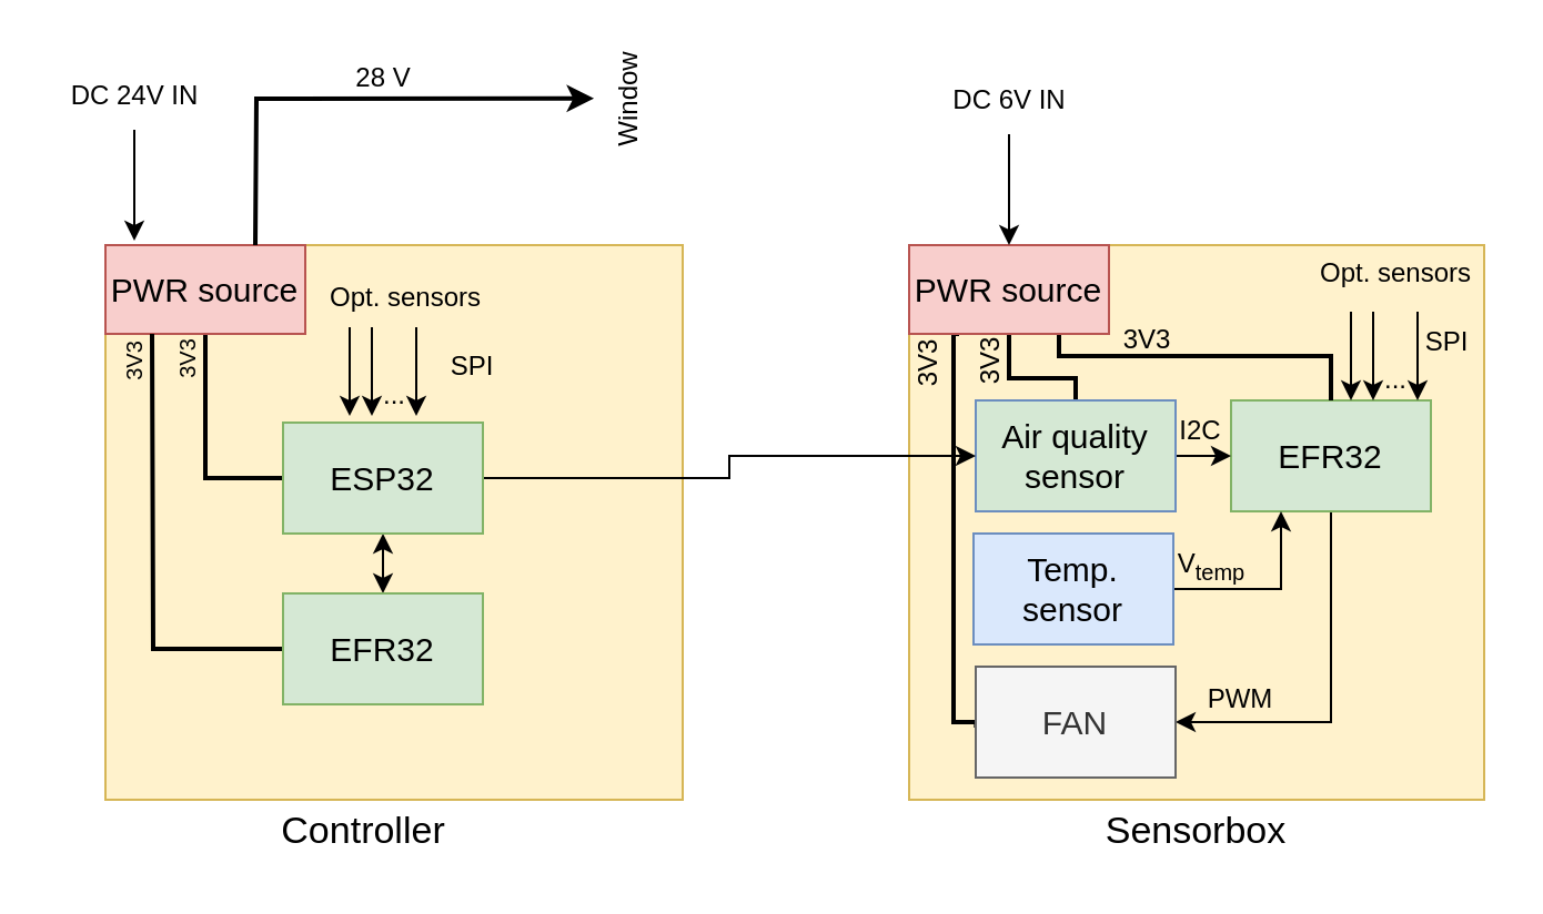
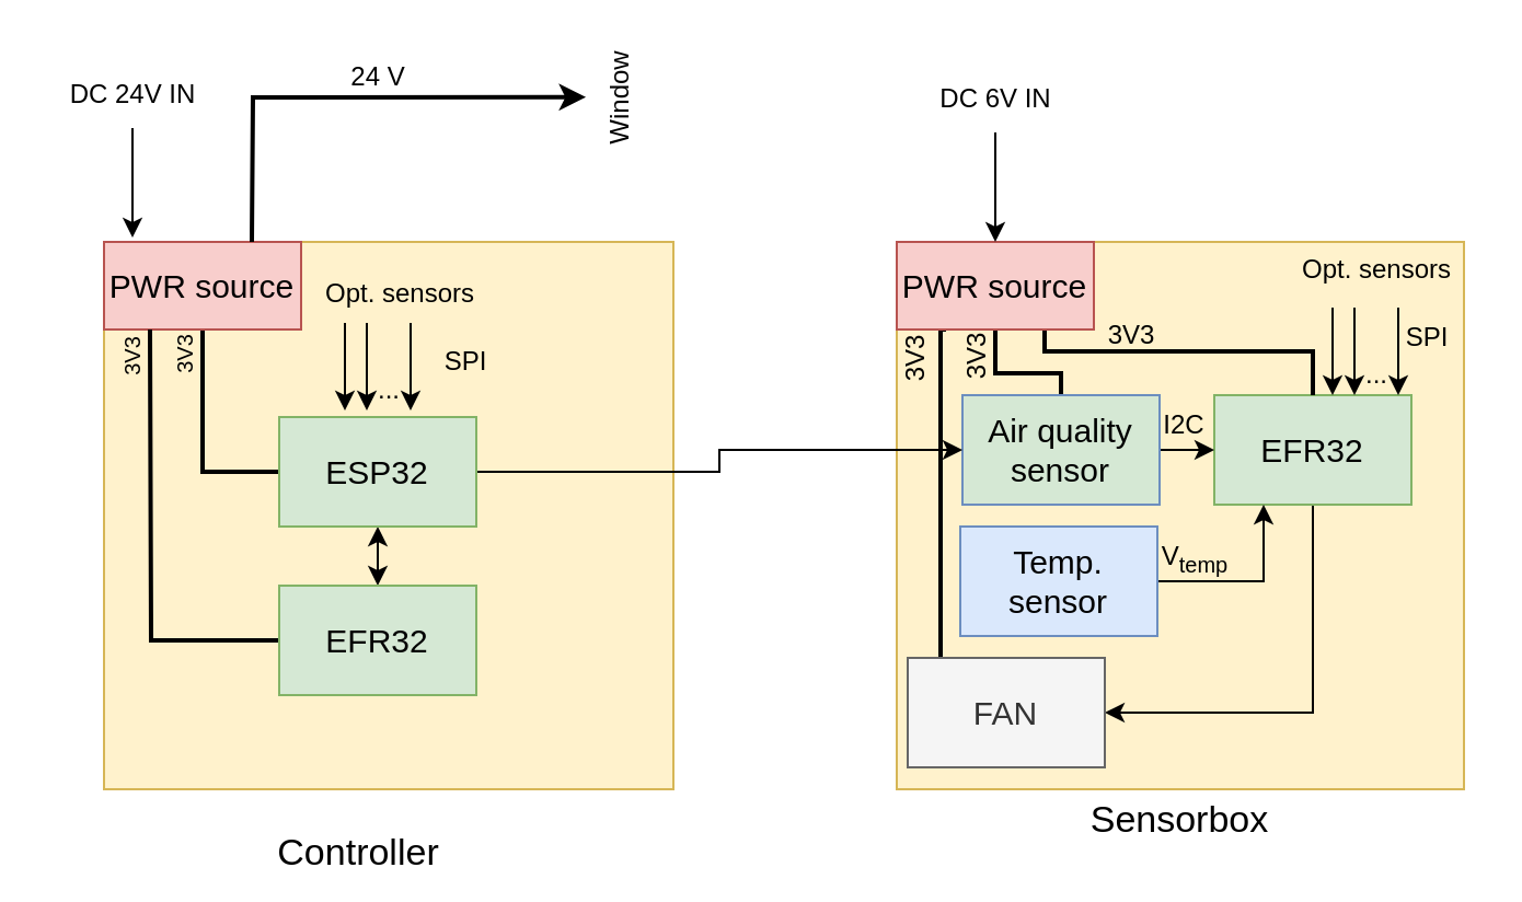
  <mxCell id="0" />
  <mxCell id="1" parent="0" />
  <mxCell id="2" value="" style="rounded=0;whiteSpace=wrap;html=1;fillColor=#fff2cc;strokeColor=#d6b656;" vertex="1" parent="1"><mxGeometry x="409" y="110" width="259" height="250" as="geometry" /></mxCell>
  <mxCell id="3" value="" style="rounded=0;whiteSpace=wrap;html=1;fillColor=#fff2cc;strokeColor=#d6b656;" vertex="1" parent="1"><mxGeometry x="47" y="110" width="260" height="250" as="geometry" /></mxCell>
  <mxCell id="4" style="edgeStyle=orthogonalEdgeStyle;rounded=0;orthogonalLoop=1;jettySize=auto;html=1;entryX=1;entryY=0.5;entryDx=0;entryDy=0;fontSize=12;startArrow=none;startFill=0;endArrow=classic;endFill=1;exitX=0.5;exitY=1;exitDx=0;exitDy=0;" edge="1" parent="1" source="5" target="14"><mxGeometry relative="1" as="geometry"><Array as="points"><mxPoint x="599" y="325" /></Array></mxGeometry></mxCell>
  <mxCell id="5" value="EFR32" style="rounded=0;whiteSpace=wrap;html=1;fontSize=15;fillColor=#d5e8d4;strokeColor=#82b366;" vertex="1" parent="1"><mxGeometry x="554" y="180" width="90" height="50" as="geometry" /></mxCell>
  <mxCell id="6" style="edgeStyle=orthogonalEdgeStyle;rounded=0;orthogonalLoop=1;jettySize=auto;html=1;exitX=0.75;exitY=1;exitDx=0;exitDy=0;fontSize=15;startArrow=none;startFill=0;endArrow=none;endFill=0;strokeWidth=2;" edge="1" parent="1" source="9" target="5"><mxGeometry relative="1" as="geometry"><Array as="points"><mxPoint x="477" y="160" /><mxPoint x="599" y="160" /></Array></mxGeometry></mxCell>
  <mxCell id="7" style="edgeStyle=orthogonalEdgeStyle;rounded=0;orthogonalLoop=1;jettySize=auto;html=1;exitX=0.5;exitY=1;exitDx=0;exitDy=0;entryX=0.5;entryY=0;entryDx=0;entryDy=0;fontSize=15;startArrow=none;startFill=0;endArrow=none;endFill=0;strokeWidth=2;" edge="1" parent="1" source="9" target="11"><mxGeometry relative="1" as="geometry" /></mxCell>
  <mxCell id="8" style="edgeStyle=orthogonalEdgeStyle;rounded=0;orthogonalLoop=1;jettySize=auto;html=1;exitX=0.25;exitY=1;exitDx=0;exitDy=0;entryX=0.002;entryY=0.55;entryDx=0;entryDy=0;fontSize=12;startArrow=none;startFill=0;endArrow=none;endFill=0;strokeWidth=2;entryPerimeter=0;" edge="1" parent="1" source="9" target="14"><mxGeometry relative="1" as="geometry"><Array as="points"><mxPoint x="429" y="150" /><mxPoint x="429" y="325" /><mxPoint x="439" y="325" /></Array></mxGeometry></mxCell>
  <mxCell id="9" value="PWR source" style="rounded=0;whiteSpace=wrap;html=1;fontSize=15;fillColor=#f8cecc;strokeColor=#b85450;" vertex="1" parent="1"><mxGeometry x="409" y="110" width="90" height="40" as="geometry" /></mxCell>
  <mxCell id="10" style="edgeStyle=orthogonalEdgeStyle;rounded=0;orthogonalLoop=1;jettySize=auto;html=1;exitX=1;exitY=0.5;exitDx=0;exitDy=0;entryX=0;entryY=0.5;entryDx=0;entryDy=0;fontSize=12;startArrow=none;startFill=0;endArrow=classic;endFill=1;" edge="1" parent="1" source="11" target="5"><mxGeometry relative="1" as="geometry" /></mxCell>
  <mxCell id="11" value="&lt;div&gt;Air quality&lt;/div&gt;&lt;div&gt;sensor&lt;/div&gt;" style="rounded=0;whiteSpace=wrap;html=1;fontSize=15;fillColor=#d5e8d4;strokeColor=#6c8ebf;" vertex="1" parent="1"><mxGeometry x="439" y="180" width="90" height="50" as="geometry" /></mxCell>
  <mxCell id="12" value="3V3" style="text;html=1;align=center;verticalAlign=middle;resizable=0;points=[];autosize=1;strokeColor=none;fillColor=none;fontSize=12;" vertex="1" parent="1"><mxGeometry x="496" y="138" width="40" height="30" as="geometry" /></mxCell>
  <mxCell id="13" value="&lt;font style=&quot;font-size: 12px;&quot;&gt;3V3&lt;/font&gt;" style="text;html=1;align=center;verticalAlign=middle;resizable=0;points=[];autosize=1;strokeColor=none;fillColor=none;fontSize=15;rotation=-90;" vertex="1" parent="1"><mxGeometry x="424" y="148" width="40" height="30" as="geometry" /></mxCell>
- <mxCell id="14" value="FAN" style="rounded=0;whiteSpace=wrap;html=1;fontSize=15;fillColor=#f5f5f5;strokeColor=#666666;fontColor=#333333;" vertex="1" parent="1"><mxGeometry x="439" y="300" width="90" height="50" as="geometry" /></mxCell>
+ <mxCell id="14" value="FAN" style="rounded=0;whiteSpace=wrap;html=1;fontSize=15;fillColor=#f5f5f5;strokeColor=#666666;fontColor=#333333;" vertex="1" parent="1"><mxGeometry x="414" y="300" width="90" height="50" as="geometry" /></mxCell>
  <mxCell id="15" value="3V3" style="text;html=1;align=center;verticalAlign=middle;resizable=0;points=[];autosize=1;strokeColor=none;fillColor=none;fontSize=12;rotation=-90;" vertex="1" parent="1"><mxGeometry x="398" y="149" width="40" height="30" as="geometry" /></mxCell>
  <mxCell id="16" value="" style="endArrow=classic;html=1;rounded=0;fontSize=12;" edge="1" parent="1"><mxGeometry width="50" height="50" relative="1" as="geometry"><mxPoint x="454" y="60" as="sourcePoint" /><mxPoint x="454" y="110" as="targetPoint" /></mxGeometry></mxCell>
  <mxCell id="17" value="DC 6V IN" style="text;html=1;align=center;verticalAlign=middle;resizable=0;points=[];autosize=1;strokeColor=none;fillColor=none;fontSize=12;" vertex="1" parent="1"><mxGeometry x="419" y="30" width="70" height="30" as="geometry" /></mxCell>
  <mxCell id="18" style="edgeStyle=orthogonalEdgeStyle;rounded=0;orthogonalLoop=1;jettySize=auto;html=1;exitX=1;exitY=0.5;exitDx=0;exitDy=0;entryX=0.25;entryY=1;entryDx=0;entryDy=0;strokeWidth=1;fontSize=12;startArrow=none;startFill=0;endArrow=classic;endFill=1;" edge="1" parent="1" source="19" target="5"><mxGeometry relative="1" as="geometry" /></mxCell>
  <mxCell id="19" value="&lt;div&gt;Temp.&lt;/div&gt;&lt;div&gt;sensor&lt;br&gt;&lt;/div&gt;" style="rounded=0;whiteSpace=wrap;html=1;fontSize=15;fillColor=#dae8fc;strokeColor=#6c8ebf;" vertex="1" parent="1"><mxGeometry x="438" y="240" width="90" height="50" as="geometry" /></mxCell>
  <mxCell id="20" value="I2C" style="text;html=1;align=center;verticalAlign=middle;resizable=0;points=[];autosize=1;strokeColor=none;fillColor=none;fontSize=12;" vertex="1" parent="1"><mxGeometry x="520" y="179" width="40" height="30" as="geometry" /></mxCell>
- <mxCell id="21" value="PWM" style="text;html=1;align=center;verticalAlign=middle;resizable=0;points=[];autosize=1;strokeColor=none;fillColor=none;fontSize=12;" vertex="1" parent="1"><mxGeometry x="533" y="300" width="50" height="30" as="geometry" /></mxCell>
  <mxCell id="22" value="" style="endArrow=classic;html=1;rounded=0;strokeWidth=1;fontSize=12;" edge="1" parent="1"><mxGeometry width="50" height="50" relative="1" as="geometry"><mxPoint x="608" y="140" as="sourcePoint" /><mxPoint x="608" y="180" as="targetPoint" /></mxGeometry></mxCell>
  <mxCell id="23" value="" style="endArrow=classic;html=1;rounded=0;strokeWidth=1;fontSize=12;" edge="1" parent="1"><mxGeometry width="50" height="50" relative="1" as="geometry"><mxPoint x="618" y="140" as="sourcePoint" /><mxPoint x="618" y="180" as="targetPoint" /></mxGeometry></mxCell>
  <mxCell id="24" value="" style="endArrow=classic;html=1;rounded=0;strokeWidth=1;fontSize=12;" edge="1" parent="1"><mxGeometry width="50" height="50" relative="1" as="geometry"><mxPoint x="638" y="140" as="sourcePoint" /><mxPoint x="638" y="180" as="targetPoint" /></mxGeometry></mxCell>
  <mxCell id="25" value="..." style="text;html=1;align=center;verticalAlign=middle;resizable=0;points=[];autosize=1;strokeColor=none;fillColor=none;fontSize=12;" vertex="1" parent="1"><mxGeometry x="613" y="156" width="30" height="30" as="geometry" /></mxCell>
  <mxCell id="26" value="Opt. sensors" style="text;html=1;align=center;verticalAlign=middle;resizable=0;points=[];autosize=1;strokeColor=none;fillColor=none;fontSize=12;" vertex="1" parent="1"><mxGeometry x="583" y="108" width="90" height="30" as="geometry" /></mxCell>
  <mxCell id="27" value="V&lt;sub&gt;temp&lt;/sub&gt;" style="text;html=1;align=center;verticalAlign=middle;resizable=0;points=[];autosize=1;strokeColor=none;fillColor=none;fontSize=12;" vertex="1" parent="1"><mxGeometry x="520" y="240" width="50" height="30" as="geometry" /></mxCell>
  <mxCell id="28" style="edgeStyle=orthogonalEdgeStyle;rounded=0;orthogonalLoop=1;jettySize=auto;html=1;entryX=0;entryY=0.5;entryDx=0;entryDy=0;strokeWidth=2;fontSize=12;startArrow=none;startFill=0;endArrow=none;endFill=0;" edge="1" parent="1" source="29" target="32"><mxGeometry relative="1" as="geometry" /></mxCell>
  <mxCell id="29" value="PWR source" style="rounded=0;whiteSpace=wrap;html=1;fontSize=15;fillColor=#f8cecc;strokeColor=#b85450;" vertex="1" parent="1"><mxGeometry x="47" y="110" width="90" height="40" as="geometry" /></mxCell>
  <mxCell id="30" style="edgeStyle=orthogonalEdgeStyle;rounded=0;orthogonalLoop=1;jettySize=auto;html=1;exitX=1;exitY=0.5;exitDx=0;exitDy=0;strokeWidth=1;fontSize=10;startArrow=none;startFill=0;endArrow=classic;endFill=1;" edge="1" parent="1" source="32" target="11"><mxGeometry relative="1" as="geometry"><mxPoint x="258" y="100" as="targetPoint" /><mxPoint x="203.5" y="186" as="sourcePoint" /></mxGeometry></mxCell>
  <mxCell id="31" style="edgeStyle=orthogonalEdgeStyle;rounded=0;orthogonalLoop=1;jettySize=auto;html=1;exitX=0.5;exitY=1;exitDx=0;exitDy=0;entryX=0.5;entryY=0;entryDx=0;entryDy=0;strokeWidth=1;fontSize=17;endArrow=classic;endFill=1;startArrow=classic;startFill=1;" edge="1" parent="1" source="32" target="38"><mxGeometry relative="1" as="geometry" /></mxCell>
  <mxCell id="32" value="ESP32" style="rounded=0;whiteSpace=wrap;html=1;fontSize=15;fillColor=#d5e8d4;strokeColor=#82b366;" vertex="1" parent="1"><mxGeometry x="127" y="190" width="90" height="50" as="geometry" /></mxCell>
  <mxCell id="33" value="&lt;font style=&quot;font-size: 12px;&quot;&gt;Window&lt;/font&gt;" style="text;html=1;align=center;verticalAlign=middle;resizable=0;points=[];autosize=1;strokeColor=none;fillColor=none;fontSize=10;rotation=-90;" vertex="1" parent="1"><mxGeometry x="248" y="30" width="70" height="30" as="geometry" /></mxCell>
  <mxCell id="34" value="3V3" style="text;html=1;align=center;verticalAlign=middle;resizable=0;points=[];autosize=1;strokeColor=none;fillColor=none;fontSize=10;rotation=-90;" vertex="1" parent="1"><mxGeometry x="40" y="148" width="40" height="30" as="geometry" /></mxCell>
  <mxCell id="35" value="&lt;font style=&quot;font-size: 17px;&quot;&gt;Sensorbox&lt;/font&gt;" style="text;html=1;align=center;verticalAlign=middle;resizable=0;points=[];autosize=1;strokeColor=none;fillColor=none;" vertex="1" parent="1"><mxGeometry x="488" y="360" width="100" height="30" as="geometry" /></mxCell>
- <mxCell id="36" value="Controller" style="text;html=1;align=center;verticalAlign=middle;resizable=0;points=[];autosize=1;strokeColor=none;fillColor=none;fontSize=17;" vertex="1" parent="1"><mxGeometry x="113" y="360" width="100" height="30" as="geometry" /></mxCell>
+ <mxCell id="36" value="Controller" style="text;html=1;align=center;verticalAlign=middle;resizable=0;points=[];autosize=1;strokeColor=none;fillColor=none;fontSize=17;" vertex="1" parent="1"><mxGeometry x="113" y="375" width="100" height="30" as="geometry" /></mxCell>
  <mxCell id="37" style="edgeStyle=orthogonalEdgeStyle;rounded=0;orthogonalLoop=1;jettySize=auto;html=1;exitX=0;exitY=0.5;exitDx=0;exitDy=0;strokeWidth=2;fontSize=17;endArrow=none;endFill=0;" edge="1" parent="1" source="38"><mxGeometry relative="1" as="geometry"><mxPoint x="68" y="150" as="targetPoint" /></mxGeometry></mxCell>
  <mxCell id="38" value="&lt;span style=&quot;&quot;&gt;EFR32&lt;/span&gt;" style="rounded=0;whiteSpace=wrap;html=1;fontSize=15;fillColor=#d5e8d4;strokeColor=#82b366;" vertex="1" parent="1"><mxGeometry x="127" y="267" width="90" height="50" as="geometry" /></mxCell>
  <mxCell id="39" value="3V3" style="text;html=1;align=center;verticalAlign=middle;resizable=0;points=[];autosize=1;strokeColor=none;fillColor=none;fontSize=10;rotation=-90;" vertex="1" parent="1"><mxGeometry x="64" y="147" width="40" height="30" as="geometry" /></mxCell>
  <mxCell id="40" value="SPI" style="text;html=1;align=center;verticalAlign=middle;resizable=0;points=[];autosize=1;strokeColor=none;fillColor=none;" vertex="1" parent="1"><mxGeometry x="631" y="139" width="40" height="30" as="geometry" /></mxCell>
  <mxCell id="41" value="" style="endArrow=classic;html=1;rounded=0;strokeWidth=1;fontSize=12;" edge="1" parent="1"><mxGeometry width="50" height="50" relative="1" as="geometry"><mxPoint x="157" y="147" as="sourcePoint" /><mxPoint x="157" y="187" as="targetPoint" /></mxGeometry></mxCell>
  <mxCell id="42" value="" style="endArrow=classic;html=1;rounded=0;strokeWidth=1;fontSize=12;" edge="1" parent="1"><mxGeometry width="50" height="50" relative="1" as="geometry"><mxPoint x="167" y="147" as="sourcePoint" /><mxPoint x="167" y="187" as="targetPoint" /></mxGeometry></mxCell>
  <mxCell id="43" value="" style="endArrow=classic;html=1;rounded=0;strokeWidth=1;fontSize=12;" edge="1" parent="1"><mxGeometry width="50" height="50" relative="1" as="geometry"><mxPoint x="187" y="147" as="sourcePoint" /><mxPoint x="187" y="187" as="targetPoint" /></mxGeometry></mxCell>
  <mxCell id="44" value="..." style="text;html=1;align=center;verticalAlign=middle;resizable=0;points=[];autosize=1;strokeColor=none;fillColor=none;fontSize=12;" vertex="1" parent="1"><mxGeometry x="162" y="163" width="30" height="30" as="geometry" /></mxCell>
  <mxCell id="45" value="Opt. sensors" style="text;html=1;align=center;verticalAlign=middle;resizable=0;points=[];autosize=1;strokeColor=none;fillColor=none;fontSize=12;" vertex="1" parent="1"><mxGeometry x="137" y="119" width="90" height="30" as="geometry" /></mxCell>
  <mxCell id="46" value="SPI" style="text;html=1;align=center;verticalAlign=middle;resizable=0;points=[];autosize=1;strokeColor=none;fillColor=none;" vertex="1" parent="1"><mxGeometry x="192" y="150" width="40" height="30" as="geometry" /></mxCell>
  <mxCell id="47" value="" style="endArrow=classic;html=1;rounded=0;exitX=0.75;exitY=0;exitDx=0;exitDy=0;entryX=0.516;entryY=-0.032;entryDx=0;entryDy=0;entryPerimeter=0;strokeWidth=2;" edge="1" parent="1" source="29" target="33"><mxGeometry width="50" height="50" relative="1" as="geometry"><mxPoint x="238" y="110" as="sourcePoint" /><mxPoint x="288" y="60" as="targetPoint" /><Array as="points"><mxPoint x="115" y="44" /></Array></mxGeometry></mxCell>
- <mxCell id="48" value="28 V" style="text;html=1;align=center;verticalAlign=middle;resizable=0;points=[];autosize=1;strokeColor=none;fillColor=none;" vertex="1" parent="1"><mxGeometry x="147" y="20" width="50" height="30" as="geometry" /></mxCell>
+ <mxCell id="48" value="24 V" style="text;html=1;align=center;verticalAlign=middle;resizable=0;points=[];autosize=1;strokeColor=none;fillColor=none;" vertex="1" parent="1"><mxGeometry x="147" y="20" width="50" height="30" as="geometry" /></mxCell>
  <mxCell id="49" value="" style="endArrow=classic;html=1;rounded=0;fontSize=12;" edge="1" parent="1"><mxGeometry width="50" height="50" relative="1" as="geometry"><mxPoint x="60" y="58" as="sourcePoint" /><mxPoint x="60" y="108" as="targetPoint" /></mxGeometry></mxCell>
  <mxCell id="50" value="DC 24V IN" style="text;html=1;align=center;verticalAlign=middle;resizable=0;points=[];autosize=1;strokeColor=none;fillColor=none;fontSize=12;" vertex="1" parent="1"><mxGeometry x="20" y="28" width="80" height="30" as="geometry" /></mxCell>
